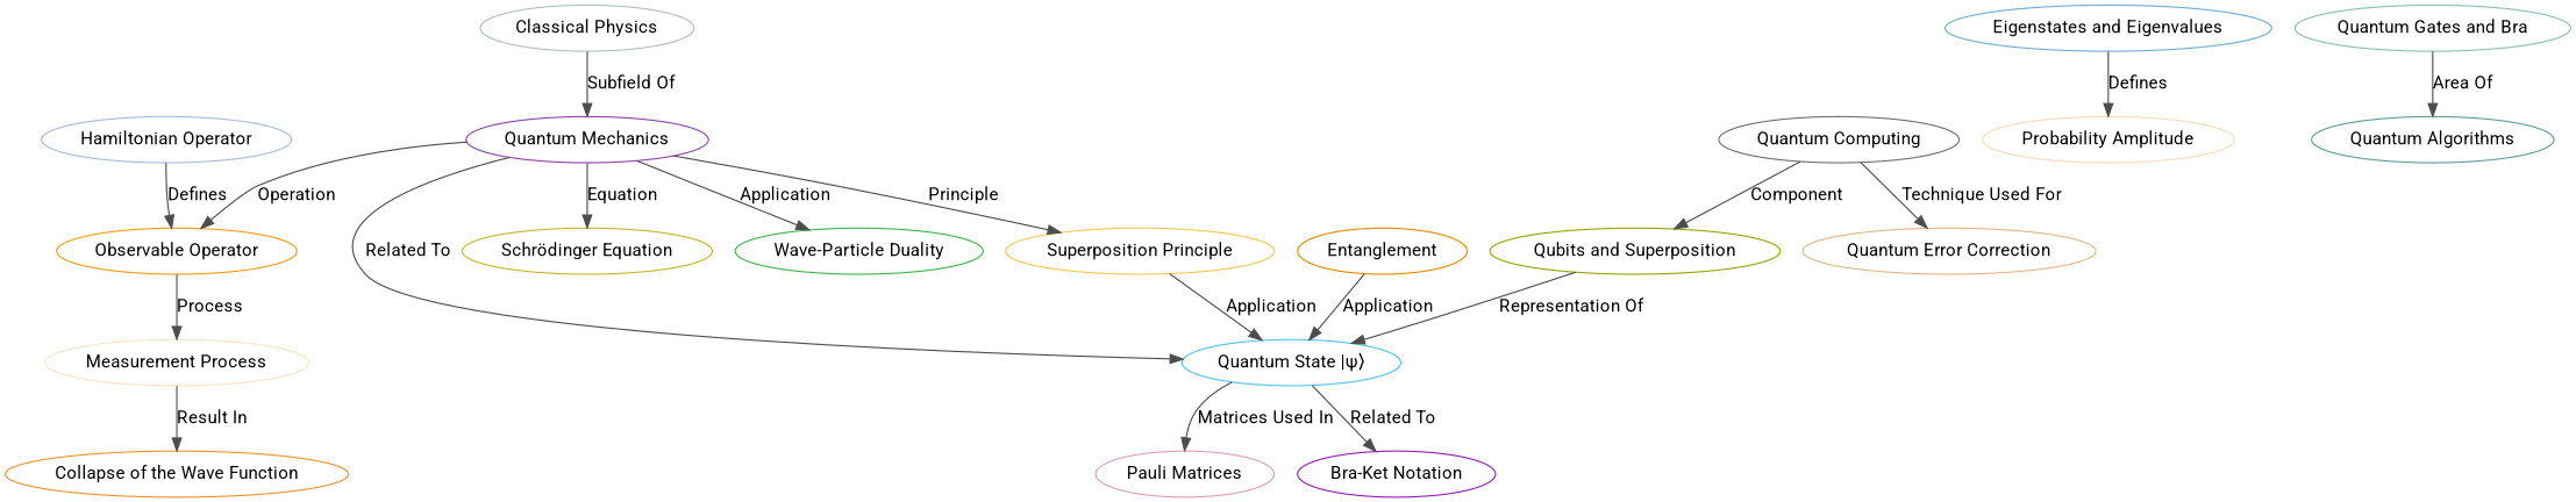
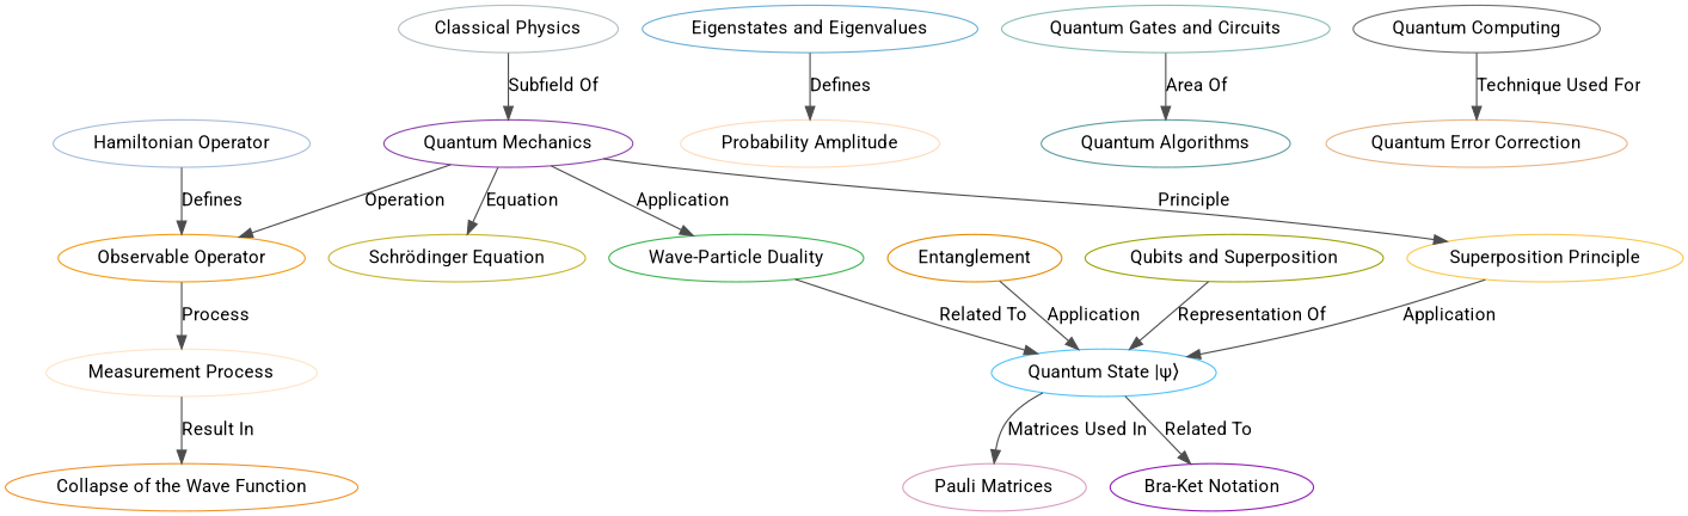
  digraph {
    fontname=Roboto
    node [fontname=Roboto]
    edge [color="#4d4d4d" fontname=Roboto]
    n1 [color="#B2bec3" label="Classical Physics"]
    n2 [color="#8e44ad" label="Quantum Mechanics"]
    n3 [color="#3cb44b" label="Wave-Particle Duality"]
    n4 [color="#f9c74f" label="Superposition Principle"]
    n5 [color="#f39c12" label="Observable Operator"]
    n6 [color="#c7b52c" label="Schrödinger Equation"]
    n7 [color="#4fc3f7" label="Quantum State |ψ⟩"]
    n8 [color="#e68a00" label=Entanglement]
    n9 [color="#ffe4c4" label="Measurement Process"]
    n10 [color="#911eb4" label="Bra-Ket Notation"]
    n11 [color="#db9dbe" label="Pauli Matrices"]
    n12 [color="#f0932b" label="Collapse of the Wave Function"]
    n13 [color="#6baed6" label="Eigenstates and Eigenvalues"]
    n14 [color="#ffdab9" label="Probability Amplitude"]
    n15 [color="#a6bddb" label="Hamiltonian Operator"]
-   n16 [color="#8abeb7" label="Quantum Gates and Bra"]
+   n16 [color="#8abeb7" label="Quantum Gates and Circuits"]
    n17 [color="#5e9ca0" label="Quantum Algorithms"]
    n18 [color="#6b726c" label="Quantum Computing"]
    n19 [color="#9ca304" label="Qubits and Superposition"]
    n20 [color="#e6b586" label="Quantum Error Correction"]
    n1 -> n2 [label="Subfield Of"]
    n2 -> n3 [label=Application]
    n2 -> n4 [label=Principle]
    n2 -> n5 [label=Operation]
    n2 -> n6 [label=Equation]
-   n2 -> n7 [label="Related To"]
+   n3 -> n7 [label="Related To"]
    n4 -> n7 [label=Application]
    n5 -> n9 [label=Process]
    n7 -> n10 [label="Related To"]
    n7 -> n11 [label="Matrices Used In"]
    n8 -> n7 [label=Application]
    n9 -> n12 [label="Result In"]
    n13 -> n14 [label=Defines]
    n15 -> n5 [label=Defines]
    n16 -> n17 [label="Area Of"]
-   n18 -> n19 [label=Component]
    n18 -> n20 [label="Technique Used For"]
    n19 -> n7 [label="Representation Of"]
  }
